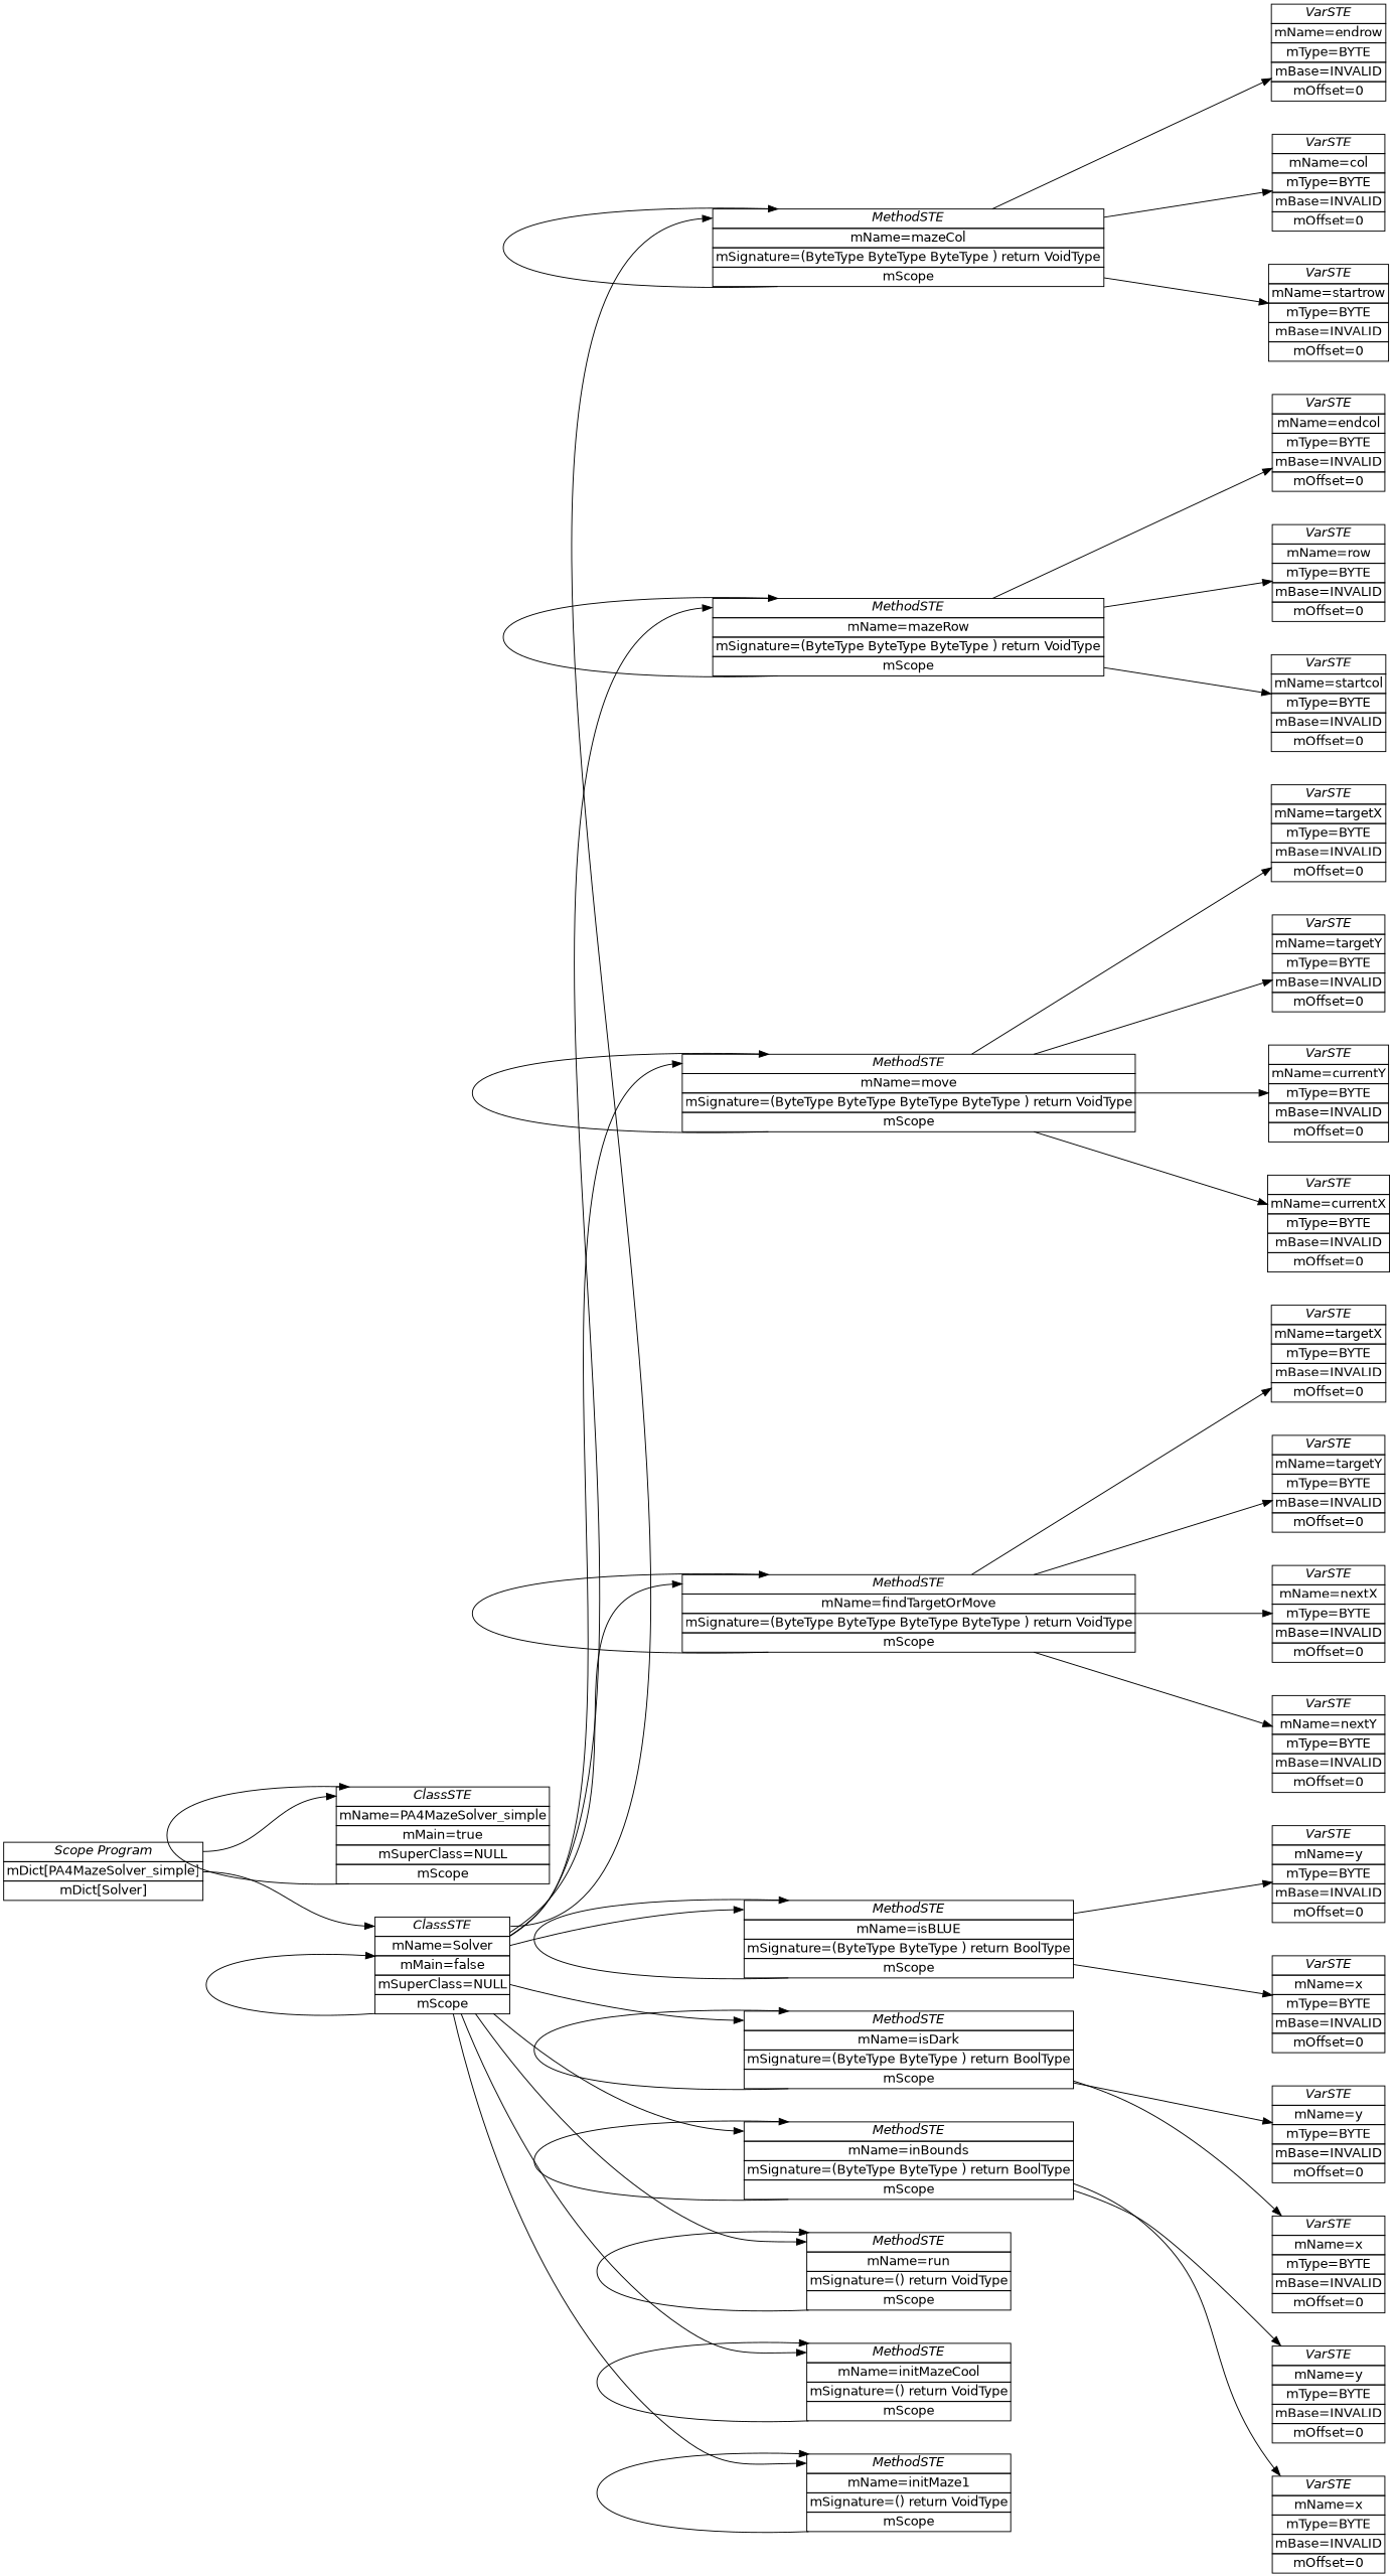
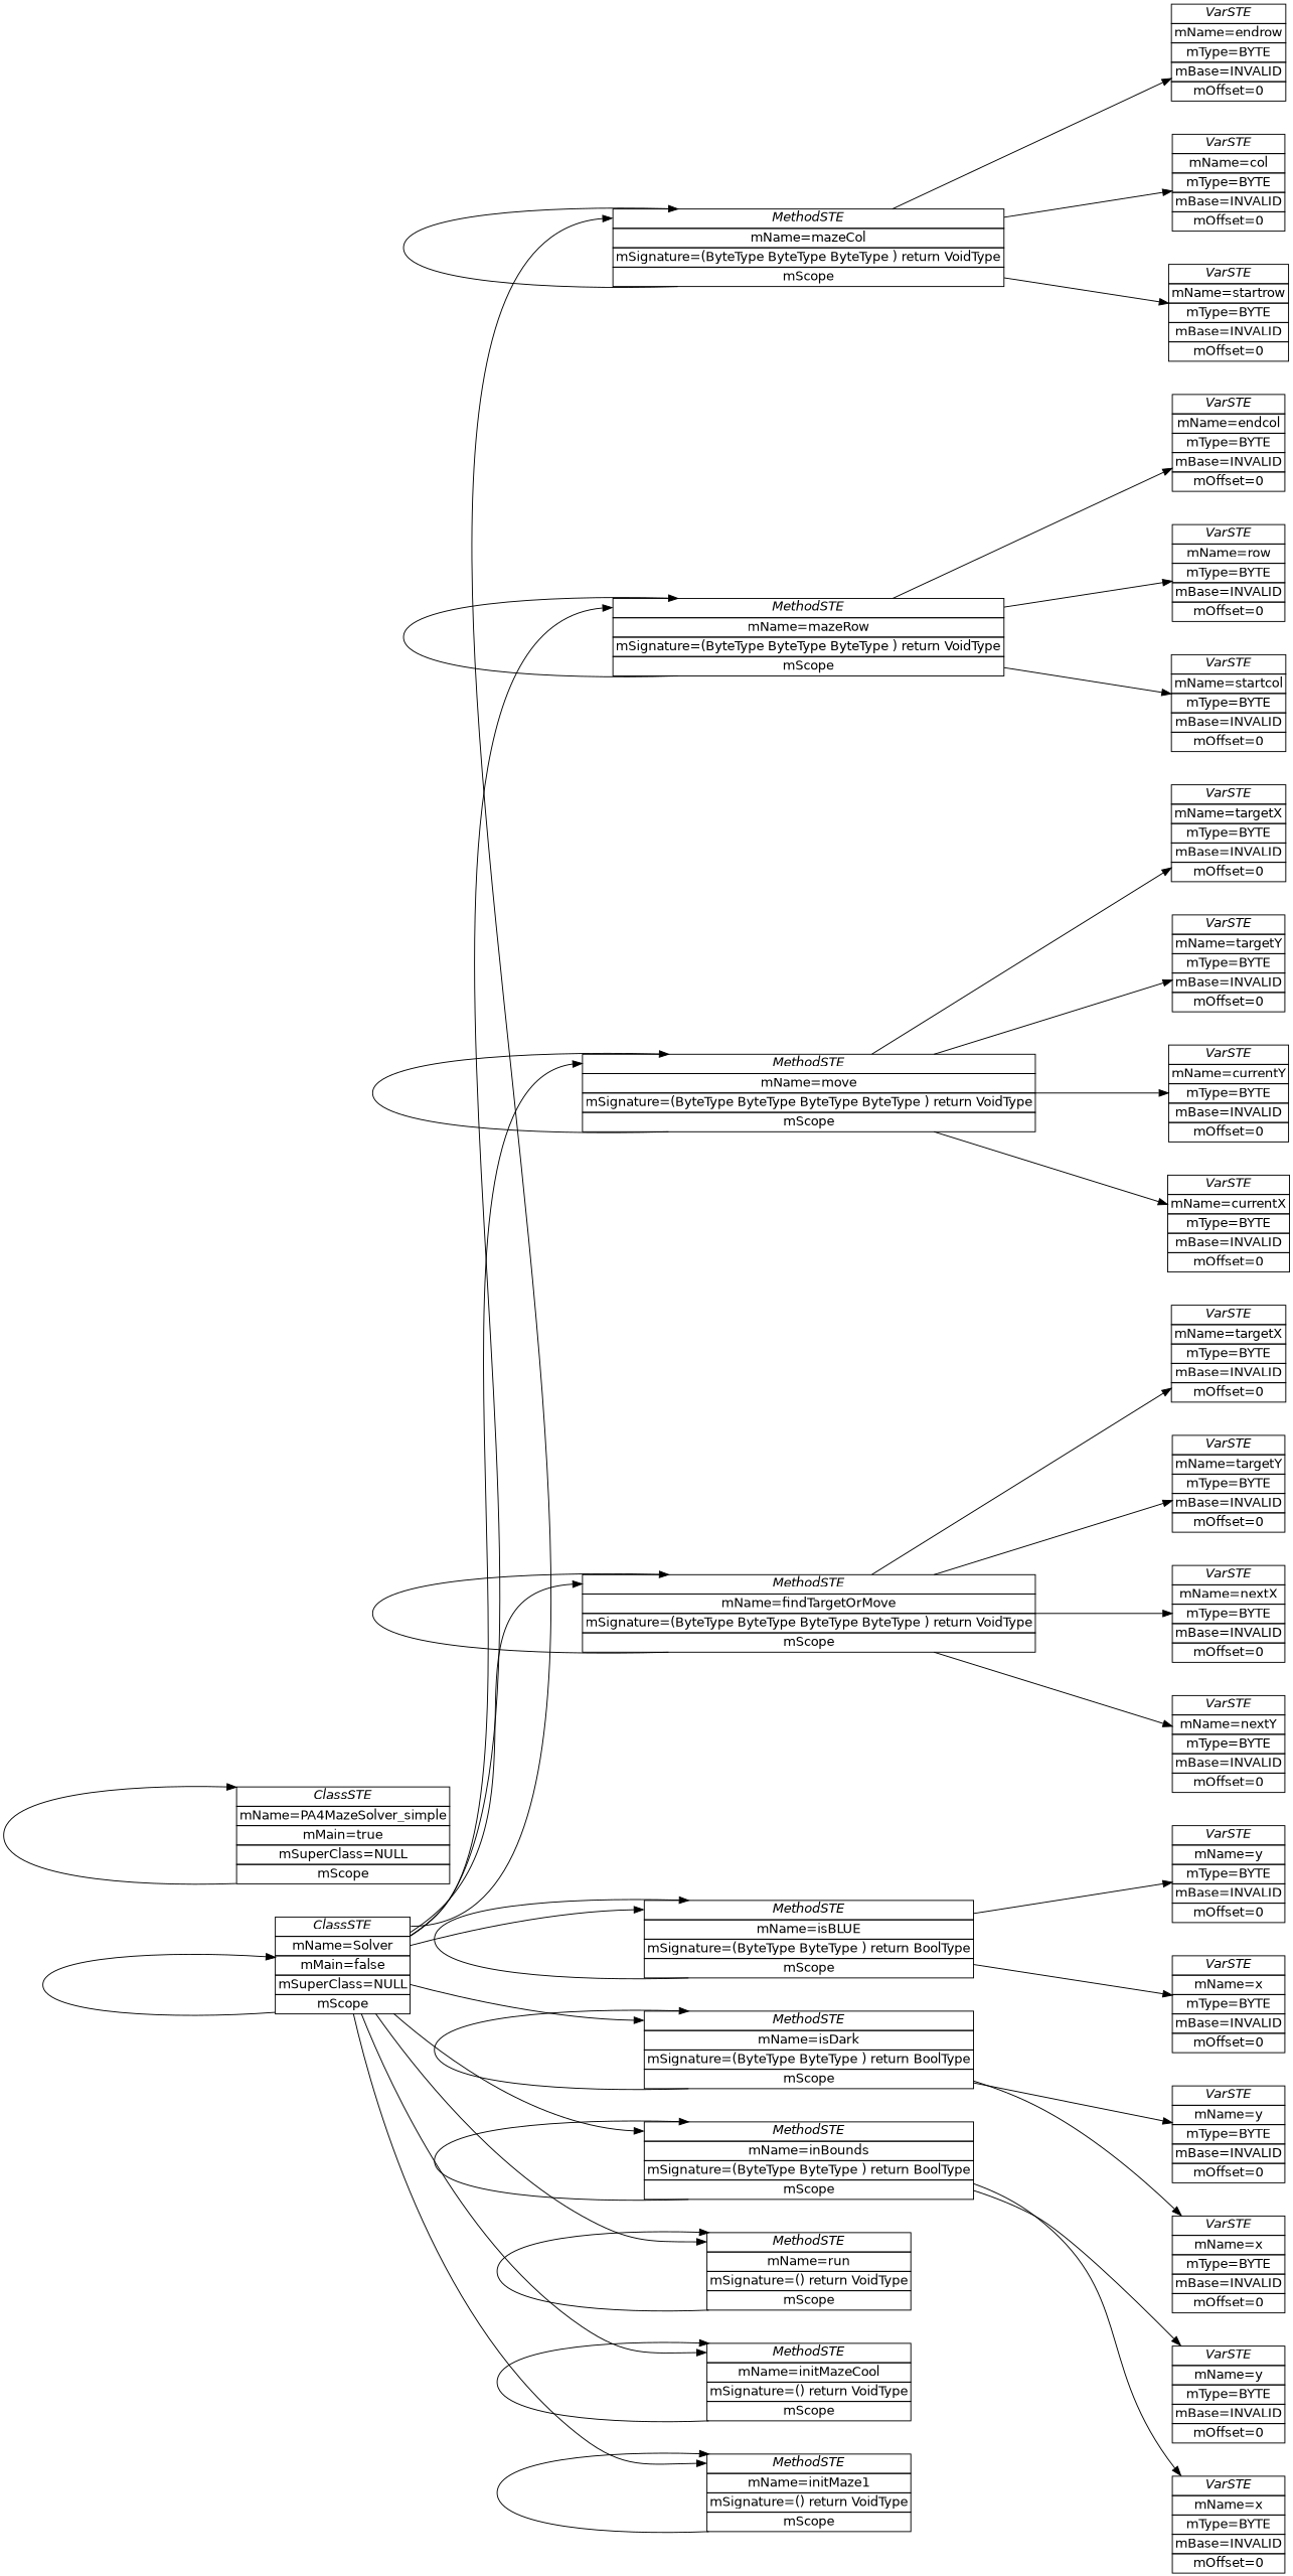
  digraph {
    nodesep=0.5
    rankdir=LR
    ranksep=2
    fontname="DejaVu Sans"
    node [shape=plain fontname="DejaVu Sans"]
    edge [headport=mazeCol0 tailport=20 fontname="DejaVu Sans"]
    n1 [label=< <table border="0" cellborder="1" cellspacing="0"> 	<tr><td port="mazeCol0"><i>MethodSTE</i></td></tr> 	<tr><td>mName=mazeCol</td></tr> 	<tr><td>mSignature=(ByteType ByteType ByteType ) return VoidType</td></tr> 	<tr><td port="21">mScope</td></tr> </table>>]
    n2 [label=< <table border="0" cellborder="1" cellspacing="0"> 	<tr><td port="0"><i>VarSTE</i></td></tr> 	<tr><td>mName=endrow</td></tr> 	<tr><td>mType=BYTE</td></tr> 	<tr><td>mBase=INVALID</td></tr> 	<tr><td>mOffset=0</td></tr> </table>>]
    n3 [label=< <table border="0" cellborder="1" cellspacing="0"> 	<tr><td port="1"><i>VarSTE</i></td></tr> 	<tr><td>mName=col</td></tr> 	<tr><td>mType=BYTE</td></tr> 	<tr><td>mBase=INVALID</td></tr> 	<tr><td>mOffset=0</td></tr> </table>>]
    n4 [label=< <table border="0" cellborder="1" cellspacing="0"> 	<tr><td port="2"><i>VarSTE</i></td></tr> 	<tr><td>mName=startrow</td></tr> 	<tr><td>mType=BYTE</td></tr> 	<tr><td>mBase=INVALID</td></tr> 	<tr><td>mOffset=0</td></tr> </table>>]
    n5 [label=< <table border="0" cellborder="1" cellspacing="0"> 	<tr><td port="mazeRow0"><i>MethodSTE</i></td></tr> 	<tr><td>mName=mazeRow</td></tr> 	<tr><td>mSignature=(ByteType ByteType ByteType ) return VoidType</td></tr> 	<tr><td port="26">mScope</td></tr> </table>>]
    n6 [label=< <table border="0" cellborder="1" cellspacing="0"> 	<tr><td port="3"><i>VarSTE</i></td></tr> 	<tr><td>mName=endcol</td></tr> 	<tr><td>mType=BYTE</td></tr> 	<tr><td>mBase=INVALID</td></tr> 	<tr><td>mOffset=0</td></tr> </table>>]
    n7 [label=< <table border="0" cellborder="1" cellspacing="0"> 	<tr><td port="4"><i>VarSTE</i></td></tr> 	<tr><td>mName=row</td></tr> 	<tr><td>mType=BYTE</td></tr> 	<tr><td>mBase=INVALID</td></tr> 	<tr><td>mOffset=0</td></tr> </table>>]
    n8 [label=< <table border="0" cellborder="1" cellspacing="0"> 	<tr><td port="5"><i>VarSTE</i></td></tr> 	<tr><td>mName=startcol</td></tr> 	<tr><td>mType=BYTE</td></tr> 	<tr><td>mBase=INVALID</td></tr> 	<tr><td>mOffset=0</td></tr> </table>>]
    n9 [label=< <table border="0" cellborder="1" cellspacing="0"> 	<tr><td port="move0"><i>MethodSTE</i></td></tr> 	<tr><td>mName=move</td></tr> 	<tr><td>mSignature=(ByteType ByteType ByteType ByteType ) return VoidType</td></tr> 	<tr><td port="27">mScope</td></tr> </table>>]
    n10 [label=< <table border="0" cellborder="1" cellspacing="0"> 	<tr><td port="6"><i>VarSTE</i></td></tr> 	<tr><td>mName=targetX</td></tr> 	<tr><td>mType=BYTE</td></tr> 	<tr><td>mBase=INVALID</td></tr> 	<tr><td>mOffset=0</td></tr> </table>>]
    n11 [label=< <table border="0" cellborder="1" cellspacing="0"> 	<tr><td port="7"><i>VarSTE</i></td></tr> 	<tr><td>mName=targetY</td></tr> 	<tr><td>mType=BYTE</td></tr> 	<tr><td>mBase=INVALID</td></tr> 	<tr><td>mOffset=0</td></tr> </table>>]
    n12 [label=< <table border="0" cellborder="1" cellspacing="0"> 	<tr><td port="8"><i>VarSTE</i></td></tr> 	<tr><td>mName=currentY</td></tr> 	<tr><td>mType=BYTE</td></tr> 	<tr><td>mBase=INVALID</td></tr> 	<tr><td>mOffset=0</td></tr> </table>>]
    n13 [label=< <table border="0" cellborder="1" cellspacing="0"> 	<tr><td port="9"><i>VarSTE</i></td></tr> 	<tr><td>mName=currentX</td></tr> 	<tr><td>mType=BYTE</td></tr> 	<tr><td>mBase=INVALID</td></tr> 	<tr><td>mOffset=0</td></tr> </table>>]
    n14 [label=< <table border="0" cellborder="1" cellspacing="0"> 	<tr><td port="findTargetOrMove0"><i>MethodSTE</i></td></tr> 	<tr><td>mName=findTargetOrMove</td></tr> 	<tr><td>mSignature=(ByteType ByteType ByteType ByteType ) return VoidType</td></tr> 	<tr><td port="22">mScope</td></tr> </table>>]
    n15 [label=< <table border="0" cellborder="1" cellspacing="0"> 	<tr><td port="10"><i>VarSTE</i></td></tr> 	<tr><td>mName=targetX</td></tr> 	<tr><td>mType=BYTE</td></tr> 	<tr><td>mBase=INVALID</td></tr> 	<tr><td>mOffset=0</td></tr> </table>>]
    n16 [label=< <table border="0" cellborder="1" cellspacing="0"> 	<tr><td port="11"><i>VarSTE</i></td></tr> 	<tr><td>mName=targetY</td></tr> 	<tr><td>mType=BYTE</td></tr> 	<tr><td>mBase=INVALID</td></tr> 	<tr><td>mOffset=0</td></tr> </table>>]
    n17 [label=< <table border="0" cellborder="1" cellspacing="0"> 	<tr><td port="12"><i>VarSTE</i></td></tr> 	<tr><td>mName=nextX</td></tr> 	<tr><td>mType=BYTE</td></tr> 	<tr><td>mBase=INVALID</td></tr> 	<tr><td>mOffset=0</td></tr> </table>>]
    n18 [label=< <table border="0" cellborder="1" cellspacing="0"> 	<tr><td port="13"><i>VarSTE</i></td></tr> 	<tr><td>mName=nextY</td></tr> 	<tr><td>mType=BYTE</td></tr> 	<tr><td>mBase=INVALID</td></tr> 	<tr><td>mOffset=0</td></tr> </table>>]
    n19 [label=< <table border="0" cellborder="1" cellspacing="0"> 	<tr><td port="isBLUE0"><i>MethodSTE</i></td></tr> 	<tr><td>mName=isBLUE</td></tr> 	<tr><td>mSignature=(ByteType ByteType ) return BoolType</td></tr> 	<tr><td port="20">mScope</td></tr> </table>>]
    n20 [label=< <table border="0" cellborder="1" cellspacing="0"> 	<tr><td port="14"><i>VarSTE</i></td></tr> 	<tr><td>mName=y</td></tr> 	<tr><td>mType=BYTE</td></tr> 	<tr><td>mBase=INVALID</td></tr> 	<tr><td>mOffset=0</td></tr> </table>>]
    n21 [label=< <table border="0" cellborder="1" cellspacing="0"> 	<tr><td port="15"><i>VarSTE</i></td></tr> 	<tr><td>mName=x</td></tr> 	<tr><td>mType=BYTE</td></tr> 	<tr><td>mBase=INVALID</td></tr> 	<tr><td>mOffset=0</td></tr> </table>>]
    n22 [label=< <table border="0" cellborder="1" cellspacing="0"> 	<tr><td port="isDark0"><i>MethodSTE</i></td></tr> 	<tr><td>mName=isDark</td></tr> 	<tr><td>mSignature=(ByteType ByteType ) return BoolType</td></tr> 	<tr><td port="23">mScope</td></tr> </table>>]
    n23 [label=< <table border="0" cellborder="1" cellspacing="0"> 	<tr><td port="16"><i>VarSTE</i></td></tr> 	<tr><td>mName=y</td></tr> 	<tr><td>mType=BYTE</td></tr> 	<tr><td>mBase=INVALID</td></tr> 	<tr><td>mOffset=0</td></tr> </table>>]
    n24 [label=< <table border="0" cellborder="1" cellspacing="0"> 	<tr><td port="17"><i>VarSTE</i></td></tr> 	<tr><td>mName=x</td></tr> 	<tr><td>mType=BYTE</td></tr> 	<tr><td>mBase=INVALID</td></tr> 	<tr><td>mOffset=0</td></tr> </table>>]
    n25 [label=< <table border="0" cellborder="1" cellspacing="0"> 	<tr><td port="inBounds0"><i>MethodSTE</i></td></tr> 	<tr><td>mName=inBounds</td></tr> 	<tr><td>mSignature=(ByteType ByteType ) return BoolType</td></tr> 	<tr><td port="28">mScope</td></tr> </table>>]
    n26 [label=< <table border="0" cellborder="1" cellspacing="0"> 	<tr><td port="18"><i>VarSTE</i></td></tr> 	<tr><td>mName=y</td></tr> 	<tr><td>mType=BYTE</td></tr> 	<tr><td>mBase=INVALID</td></tr> 	<tr><td>mOffset=0</td></tr> </table>>]
    n27 [label=< <table border="0" cellborder="1" cellspacing="0"> 	<tr><td port="19"><i>VarSTE</i></td></tr> 	<tr><td>mName=x</td></tr> 	<tr><td>mType=BYTE</td></tr> 	<tr><td>mBase=INVALID</td></tr> 	<tr><td>mOffset=0</td></tr> </table>>]
    n28 [label=< <table border="0" cellborder="1" cellspacing="0"> 	<tr><td port="run0"><i>MethodSTE</i></td></tr> 	<tr><td>mName=run</td></tr> 	<tr><td>mSignature=() return VoidType</td></tr> 	<tr><td port="25">mScope</td></tr> </table>>]
    n29 [label=< <table border="0" cellborder="1" cellspacing="0"> 	<tr><td port="initMazeCool0"><i>MethodSTE</i></td></tr> 	<tr><td>mName=initMazeCool</td></tr> 	<tr><td>mSignature=() return VoidType</td></tr> 	<tr><td port="29">mScope</td></tr> </table>>]
    n30 [label=< <table border="0" cellborder="1" cellspacing="0"> 	<tr><td port="initMaze10"><i>MethodSTE</i></td></tr> 	<tr><td>mName=initMaze1</td></tr> 	<tr><td>mSignature=() return VoidType</td></tr> 	<tr><td port="24">mScope</td></tr> </table>>]
    n31 [label=< <table border="0" cellborder="1" cellspacing="0"> 	<tr><td port="Solver1"><i>ClassSTE</i></td></tr> 	<tr><td>mName=Solver</td></tr> 	<tr><td>mMain=false</td></tr> 	<tr><td>mSuperClass=NULL</td></tr> 	<tr><td port="31">mScope</td></tr> </table>>]
    n32 [label=< <table border="0" cellborder="1" cellspacing="0"> 	<tr><td port="PA4MazeSolver_simple0"><i>ClassSTE</i></td></tr> 	<tr><td>mName=PA4MazeSolver_simple</td></tr> 	<tr><td>mMain=true</td></tr> 	<tr><td>mSuperClass=NULL</td></tr> 	<tr><td port="30">mScope</td></tr> </table>>]
-   n33 [label=< <table border="0" cellborder="1" cellspacing="0"> 	<tr><td port="Program0"><i>Scope Program</i></td></tr> 	<tr><td port="Program1">mDict[PA4MazeSolver_simple]</td></tr> 	<tr><td port="Program2">mDict[Solver]</td></tr> </table>>]
    n1 -> n1 [tailport=21]
    n1 -> n2 [headport=1 tailport=1]
    n1 -> n3 [headport=2 tailport=2]
    n1 -> n4 [headport=3 tailport=3]
    n5 -> n5 [headport=mazeRow0 tailport=26]
    n5 -> n6 [headport=4 tailport=4]
    n5 -> n7 [headport=5 tailport=5]
    n5 -> n8 [headport=6 tailport=6]
    n9 -> n9 [headport=move0 tailport=27]
    n9 -> n10 [headport=7 tailport=7]
    n9 -> n11 [headport=8 tailport=8]
    n9 -> n12 [headport=9 tailport=9]
    n9 -> n13 [headport=10 tailport=10]
    n14 -> n14 [headport=findTargetOrMove0 tailport=22]
    n14 -> n15 [headport=11 tailport=11]
    n14 -> n16 [headport=12 tailport=12]
    n14 -> n17 [headport=13 tailport=13]
    n14 -> n18 [headport=14 tailport=14]
    n19 -> n19 [headport=isBLUE0]
    n19 -> n20 [headport=15 tailport=15]
    n19 -> n21 [headport=16 tailport=16]
    n22 -> n22 [headport=isDark0 tailport=23]
    n22 -> n23 [headport=17 tailport=17]
    n22 -> n24 [headport=18 tailport=18]
    n25 -> n25 [headport=inBounds0 tailport=28]
    n25 -> n26 [headport=19 tailport=19]
    n25 -> n27 [headport=20]
    n28 -> n28 [headport=run0 tailport=25]
    n29 -> n29 [headport=initMazeCool0 tailport=29]
    n30 -> n30 [headport=initMaze10 tailport=24]
    n31 -> n1 [tailport=Solver1]
    n31 -> n5 [headport=mazeRow0 tailport=Solver6]
    n31 -> n9 [headport=move0 tailport=Solver7]
    n31 -> n14 [headport=findTargetOrMove0 tailport=Solver2]
    n31 -> n19 [headport=isBLUE0 tailport=Solver0]
    n31 -> n22 [headport=isDark0 tailport=Solver3]
    n31 -> n25 [headport=inBounds0 tailport=Solver8]
    n31 -> n28 [headport=run0 tailport=Solver5]
    n31 -> n29 [headport=initMazeCool0 tailport=Solver9]
    n31 -> n30 [headport=initMaze10 tailport=Solver4]
    n31 -> n31 [headport=Solver0 tailport=31]
    n32 -> n32 [headport=PA4MazeSolver_simple0 tailport=30]
-   n33 -> n31 [headport=Solver1 tailport=Program1]
-   n33 -> n32 [headport=PA4MazeSolver_simple0 tailport=Program0]
  }
